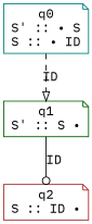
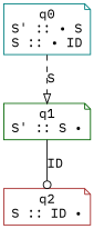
  digraph {
    fontname="IBM Plex Mono"
    node [fontname="IBM Plex Mono" shape=note]
    edge [fontname="IBM Plex Mono"]
    n1 [color=teal label="q0\nS' :: • S\nS :: • ID\n"]
    n2 [color=darkgreen label="q1\nS' :: S •\n"]
    n3 [color=brown label="q2\nS :: ID •\n"]
-   n1 -> n2 [arrowhead=onormal label=ID style=dashed]
+   n1 -> n2 [arrowhead=onormal label=S style=dashed]
    n2 -> n3 [arrowhead=odot label=ID style=solid]
  }
